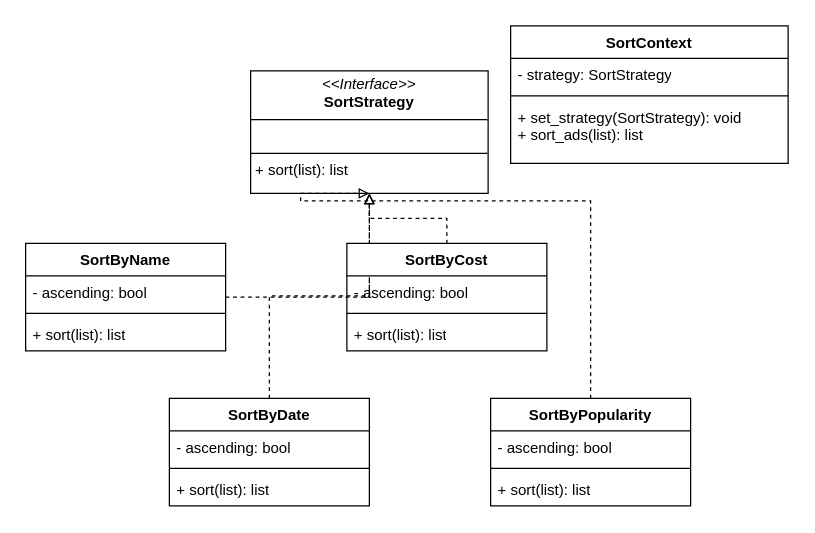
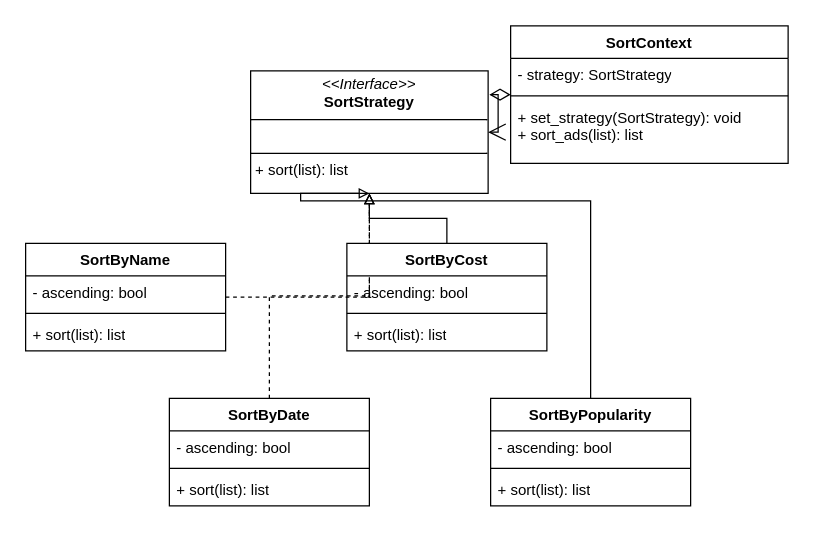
  <mxCell id="0" />
  <mxCell id="1" parent="0" />
  <mxCell id="2" value="&lt;p style=&quot;margin:0px;margin-top:4px;text-align:center;&quot;&gt;&lt;i&gt;&amp;lt;&amp;lt;Interface&amp;gt;&amp;gt;&lt;/i&gt;&lt;br&gt;&lt;b&gt;SortStrategy&lt;/b&gt;&lt;/p&gt;&lt;hr size=&quot;1&quot; style=&quot;border-style:solid;&quot;&gt;&lt;p style=&quot;margin:0px;margin-left:4px;&quot;&gt;&lt;br&gt;&lt;/p&gt;&lt;hr size=&quot;1&quot; style=&quot;border-style:solid;&quot;&gt;&lt;p style=&quot;margin:0px;margin-left:4px;&quot;&gt;+ sort(list): list&lt;/p&gt;" style="verticalAlign=top;align=left;overflow=fill;html=1;whiteSpace=wrap;" vertex="1" parent="1"><mxGeometry x="200" y="56" width="190" height="98" as="geometry" /></mxCell>
  <mxCell id="3" value="SortContext" style="swimlane;fontStyle=1;align=center;verticalAlign=top;childLayout=stackLayout;horizontal=1;startSize=26;horizontalStack=0;resizeParent=1;resizeParentMax=0;resizeLast=0;collapsible=1;marginBottom=0;whiteSpace=wrap;html=1;" vertex="1" parent="1"><mxGeometry x="408" y="20" width="222" height="110" as="geometry" /></mxCell>
  <mxCell id="4" value="- strategy: SortStrategy" style="text;strokeColor=none;fillColor=none;align=left;verticalAlign=top;spacingLeft=4;spacingRight=4;overflow=hidden;rotatable=0;points=[[0,0.5],[1,0.5]];portConstraint=eastwest;whiteSpace=wrap;html=1;" vertex="1" parent="3"><mxGeometry y="26" width="222" height="26" as="geometry" /></mxCell>
  <mxCell id="5" value="" style="line;strokeWidth=1;fillColor=none;align=left;verticalAlign=middle;spacingTop=-1;spacingLeft=3;spacingRight=3;rotatable=0;labelPosition=right;points=[];portConstraint=eastwest;strokeColor=inherit;" vertex="1" parent="3"><mxGeometry y="52" width="222" height="8" as="geometry" /></mxCell>
  <mxCell id="6" value="+ set_strategy(SortStrategy): void&lt;div&gt;+ sort_ads(list): list&lt;/div&gt;" style="text;strokeColor=none;fillColor=none;align=left;verticalAlign=top;spacingLeft=4;spacingRight=4;overflow=hidden;rotatable=0;points=[[0,0.5],[1,0.5]];portConstraint=eastwest;whiteSpace=wrap;html=1;" vertex="1" parent="3"><mxGeometry y="60" width="222" height="50" as="geometry" /></mxCell>
+ <mxCell id="7" value="" style="endArrow=open;html=1;endSize=12;startArrow=diamondThin;startSize=14;startFill=0;edgeStyle=orthogonalEdgeStyle;align=left;verticalAlign=bottom;rounded=0;" edge="1" parent="1" source="3" target="2"><mxGeometry x="-1" y="3" relative="1" as="geometry"><mxPoint x="327" y="241" as="sourcePoint" /><mxPoint x="487" y="241" as="targetPoint" /></mxGeometry></mxCell>
  <mxCell id="8" style="edgeStyle=orthogonalEdgeStyle;rounded=0;orthogonalLoop=1;jettySize=auto;html=1;entryX=0.5;entryY=1;entryDx=0;entryDy=0;dashed=1;endArrow=block;endFill=0;" edge="1" parent="1" source="9" target="2"><mxGeometry relative="1" as="geometry" /></mxCell>
  <mxCell id="9" value="SortByName" style="swimlane;fontStyle=1;align=center;verticalAlign=top;childLayout=stackLayout;horizontal=1;startSize=26;horizontalStack=0;resizeParent=1;resizeParentMax=0;resizeLast=0;collapsible=1;marginBottom=0;whiteSpace=wrap;html=1;" vertex="1" parent="1"><mxGeometry x="20" y="194" width="160" height="86" as="geometry" /></mxCell>
  <mxCell id="10" value="- ascending: bool" style="text;strokeColor=none;fillColor=none;align=left;verticalAlign=top;spacingLeft=4;spacingRight=4;overflow=hidden;rotatable=0;points=[[0,0.5],[1,0.5]];portConstraint=eastwest;whiteSpace=wrap;html=1;" vertex="1" parent="9"><mxGeometry y="26" width="160" height="26" as="geometry" /></mxCell>
  <mxCell id="11" value="" style="line;strokeWidth=1;fillColor=none;align=left;verticalAlign=middle;spacingTop=-1;spacingLeft=3;spacingRight=3;rotatable=0;labelPosition=right;points=[];portConstraint=eastwest;strokeColor=inherit;" vertex="1" parent="9"><mxGeometry y="52" width="160" height="8" as="geometry" /></mxCell>
  <mxCell id="12" value="+ sort(list): list" style="text;strokeColor=none;fillColor=none;align=left;verticalAlign=top;spacingLeft=4;spacingRight=4;overflow=hidden;rotatable=0;points=[[0,0.5],[1,0.5]];portConstraint=eastwest;whiteSpace=wrap;html=1;" vertex="1" parent="9"><mxGeometry y="60" width="160" height="26" as="geometry" /></mxCell>
- <mxCell id="13" style="edgeStyle=orthogonalEdgeStyle;rounded=0;orthogonalLoop=1;jettySize=auto;html=1;entryX=0.5;entryY=1;entryDx=0;entryDy=0;dashed=1;endArrow=block;endFill=0;" edge="1" parent="1" source="14" target="2"><mxGeometry relative="1" as="geometry"><Array as="points"><mxPoint x="472" y="160" /><mxPoint x="240" y="160" /></Array></mxGeometry></mxCell>
+ <mxCell id="13" style="edgeStyle=orthogonalEdgeStyle;rounded=0;orthogonalLoop=1;jettySize=auto;html=1;entryX=0.5;entryY=1;entryDx=0;entryDy=0;dashed=0;endArrow=block;endFill=0;" edge="1" parent="1" source="14" target="2"><mxGeometry relative="1" as="geometry"><Array as="points"><mxPoint x="472" y="160" /><mxPoint x="240" y="160" /></Array></mxGeometry></mxCell>
  <mxCell id="14" value="SortByPopularity" style="swimlane;fontStyle=1;align=center;verticalAlign=top;childLayout=stackLayout;horizontal=1;startSize=26;horizontalStack=0;resizeParent=1;resizeParentMax=0;resizeLast=0;collapsible=1;marginBottom=0;whiteSpace=wrap;html=1;" vertex="1" parent="1"><mxGeometry x="392" y="318" width="160" height="86" as="geometry" /></mxCell>
  <mxCell id="15" value="- ascending: bool" style="text;strokeColor=none;fillColor=none;align=left;verticalAlign=top;spacingLeft=4;spacingRight=4;overflow=hidden;rotatable=0;points=[[0,0.5],[1,0.5]];portConstraint=eastwest;whiteSpace=wrap;html=1;" vertex="1" parent="14"><mxGeometry y="26" width="160" height="26" as="geometry" /></mxCell>
  <mxCell id="16" value="" style="line;strokeWidth=1;fillColor=none;align=left;verticalAlign=middle;spacingTop=-1;spacingLeft=3;spacingRight=3;rotatable=0;labelPosition=right;points=[];portConstraint=eastwest;strokeColor=inherit;" vertex="1" parent="14"><mxGeometry y="52" width="160" height="8" as="geometry" /></mxCell>
  <mxCell id="17" value="+ sort(list): list" style="text;strokeColor=none;fillColor=none;align=left;verticalAlign=top;spacingLeft=4;spacingRight=4;overflow=hidden;rotatable=0;points=[[0,0.5],[1,0.5]];portConstraint=eastwest;whiteSpace=wrap;html=1;" vertex="1" parent="14"><mxGeometry y="60" width="160" height="26" as="geometry" /></mxCell>
  <mxCell id="18" style="edgeStyle=orthogonalEdgeStyle;rounded=0;orthogonalLoop=1;jettySize=auto;html=1;entryX=0.5;entryY=1;entryDx=0;entryDy=0;dashed=1;endArrow=block;endFill=0;" edge="1" parent="1" source="19" target="2"><mxGeometry relative="1" as="geometry" /></mxCell>
  <mxCell id="19" value="SortByDate" style="swimlane;fontStyle=1;align=center;verticalAlign=top;childLayout=stackLayout;horizontal=1;startSize=26;horizontalStack=0;resizeParent=1;resizeParentMax=0;resizeLast=0;collapsible=1;marginBottom=0;whiteSpace=wrap;html=1;" vertex="1" parent="1"><mxGeometry x="135" y="318" width="160" height="86" as="geometry" /></mxCell>
  <mxCell id="20" value="- ascending: bool" style="text;strokeColor=none;fillColor=none;align=left;verticalAlign=top;spacingLeft=4;spacingRight=4;overflow=hidden;rotatable=0;points=[[0,0.5],[1,0.5]];portConstraint=eastwest;whiteSpace=wrap;html=1;" vertex="1" parent="19"><mxGeometry y="26" width="160" height="26" as="geometry" /></mxCell>
  <mxCell id="21" value="" style="line;strokeWidth=1;fillColor=none;align=left;verticalAlign=middle;spacingTop=-1;spacingLeft=3;spacingRight=3;rotatable=0;labelPosition=right;points=[];portConstraint=eastwest;strokeColor=inherit;" vertex="1" parent="19"><mxGeometry y="52" width="160" height="8" as="geometry" /></mxCell>
  <mxCell id="22" value="+ sort(list): list" style="text;strokeColor=none;fillColor=none;align=left;verticalAlign=top;spacingLeft=4;spacingRight=4;overflow=hidden;rotatable=0;points=[[0,0.5],[1,0.5]];portConstraint=eastwest;whiteSpace=wrap;html=1;" vertex="1" parent="19"><mxGeometry y="60" width="160" height="26" as="geometry" /></mxCell>
- <mxCell id="23" style="edgeStyle=orthogonalEdgeStyle;rounded=0;orthogonalLoop=1;jettySize=auto;html=1;entryX=0.5;entryY=1;entryDx=0;entryDy=0;dashed=1;endArrow=block;endFill=0;" edge="1" parent="1" source="24" target="2"><mxGeometry relative="1" as="geometry" /></mxCell>
+ <mxCell id="23" style="edgeStyle=orthogonalEdgeStyle;rounded=0;orthogonalLoop=1;jettySize=auto;html=1;entryX=0.5;entryY=1;entryDx=0;entryDy=0;dashed=0;endArrow=block;endFill=0;" edge="1" parent="1" source="24" target="2"><mxGeometry relative="1" as="geometry" /></mxCell>
  <mxCell id="24" value="SortByCost" style="swimlane;fontStyle=1;align=center;verticalAlign=top;childLayout=stackLayout;horizontal=1;startSize=26;horizontalStack=0;resizeParent=1;resizeParentMax=0;resizeLast=0;collapsible=1;marginBottom=0;whiteSpace=wrap;html=1;" vertex="1" parent="1"><mxGeometry x="277" y="194" width="160" height="86" as="geometry" /></mxCell>
  <mxCell id="25" value="- ascending: bool" style="text;strokeColor=none;fillColor=none;align=left;verticalAlign=top;spacingLeft=4;spacingRight=4;overflow=hidden;rotatable=0;points=[[0,0.5],[1,0.5]];portConstraint=eastwest;whiteSpace=wrap;html=1;" vertex="1" parent="24"><mxGeometry y="26" width="160" height="26" as="geometry" /></mxCell>
  <mxCell id="26" value="" style="line;strokeWidth=1;fillColor=none;align=left;verticalAlign=middle;spacingTop=-1;spacingLeft=3;spacingRight=3;rotatable=0;labelPosition=right;points=[];portConstraint=eastwest;strokeColor=inherit;" vertex="1" parent="24"><mxGeometry y="52" width="160" height="8" as="geometry" /></mxCell>
  <mxCell id="27" value="+ sort(list): list" style="text;strokeColor=none;fillColor=none;align=left;verticalAlign=top;spacingLeft=4;spacingRight=4;overflow=hidden;rotatable=0;points=[[0,0.5],[1,0.5]];portConstraint=eastwest;whiteSpace=wrap;html=1;" vertex="1" parent="24"><mxGeometry y="60" width="160" height="26" as="geometry" /></mxCell>
